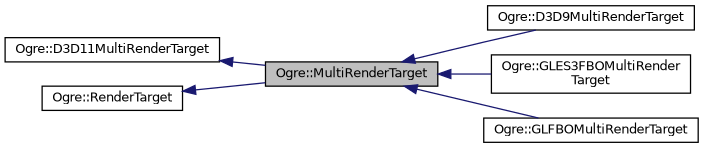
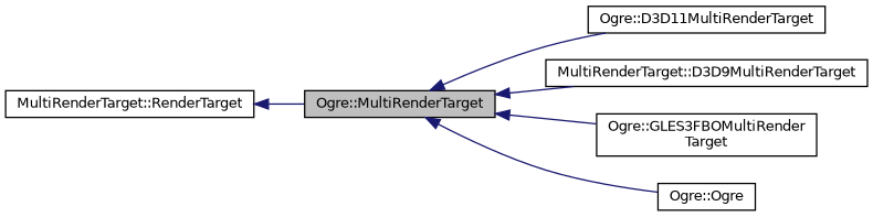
  digraph {
    rankdir=LR
    node [color=black fontname=Helvetica fontsize=10 shape=record]
    edge [color=midnightblue dir=back fontname=Helvetica fontsize=10 labelfontname=Helvetica labelfontsize=10 style=solid]
    n1 [fillcolor=grey75 fontcolor=black height=0.2 label="Ogre::MultiRenderTarget" style=filled width=0.4]
    n2 [height=0.2 label="Ogre::D3D11MultiRenderTarget" width=0.4]
-   n3 [height=0.2 label="Ogre::D3D9MultiRenderTarget" width=0.4]
+   n3 [height=0.2 label="MultiRenderTarget::D3D9MultiRenderTarget" width=0.4]
    n4 [height=0.2 label="Ogre::GLES3FBOMultiRender\lTarget" width=0.4]
-   n5 [height=0.2 label="Ogre::GLFBOMultiRenderTarget" width=0.4]
-   n6 [height=0.2 label="Ogre::RenderTarget" width=0.4]
-   n2 -> n1
+   n5 [height=0.2 label="Ogre::Ogre" width=0.4]
+   n6 [height=0.2 label="MultiRenderTarget::RenderTarget" width=0.4]
+   n1 -> n2
    n1 -> n3
    n1 -> n4
    n1 -> n5
    n6 -> n1
  }
